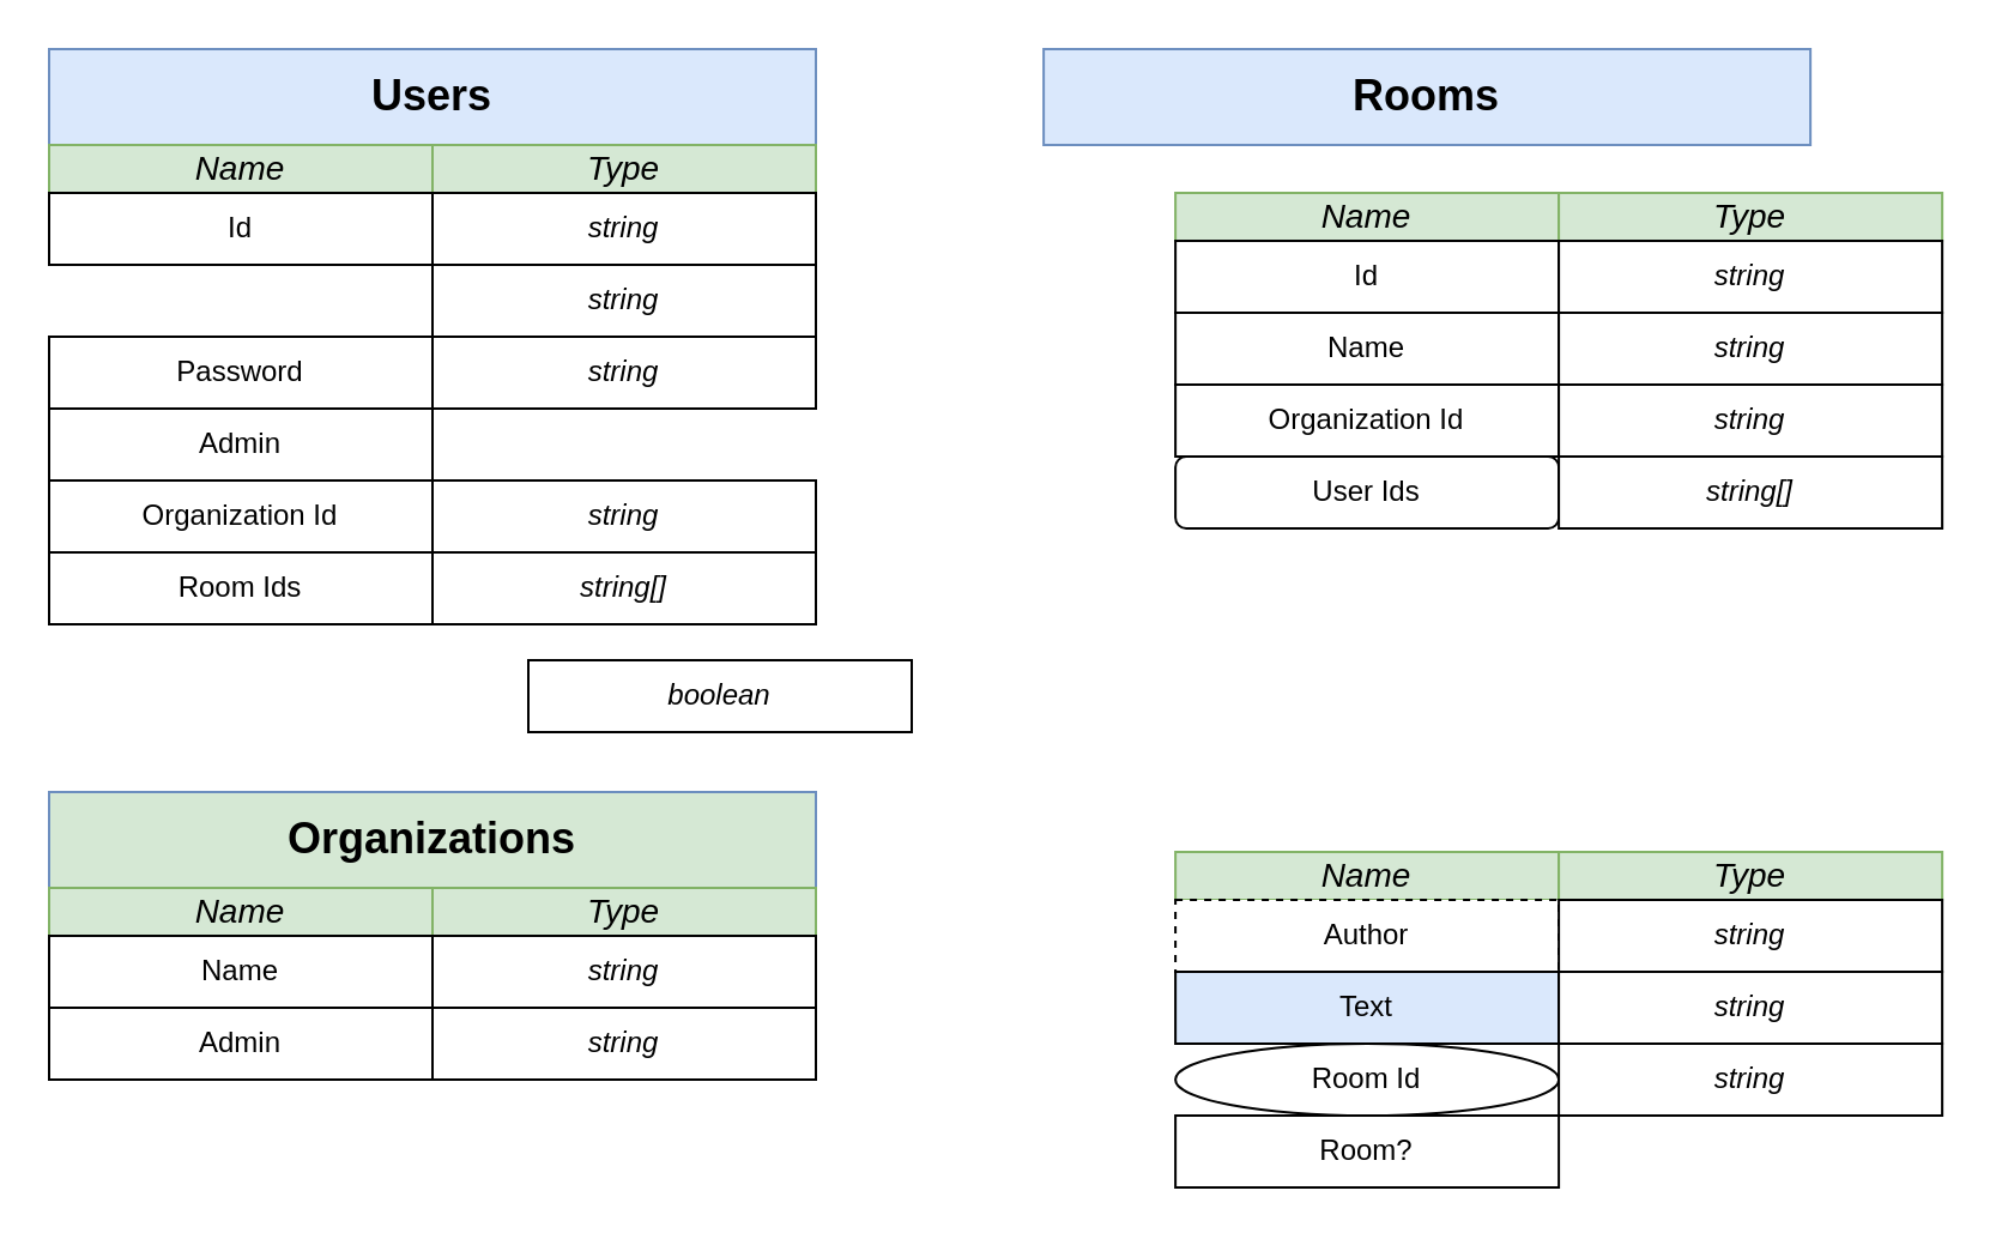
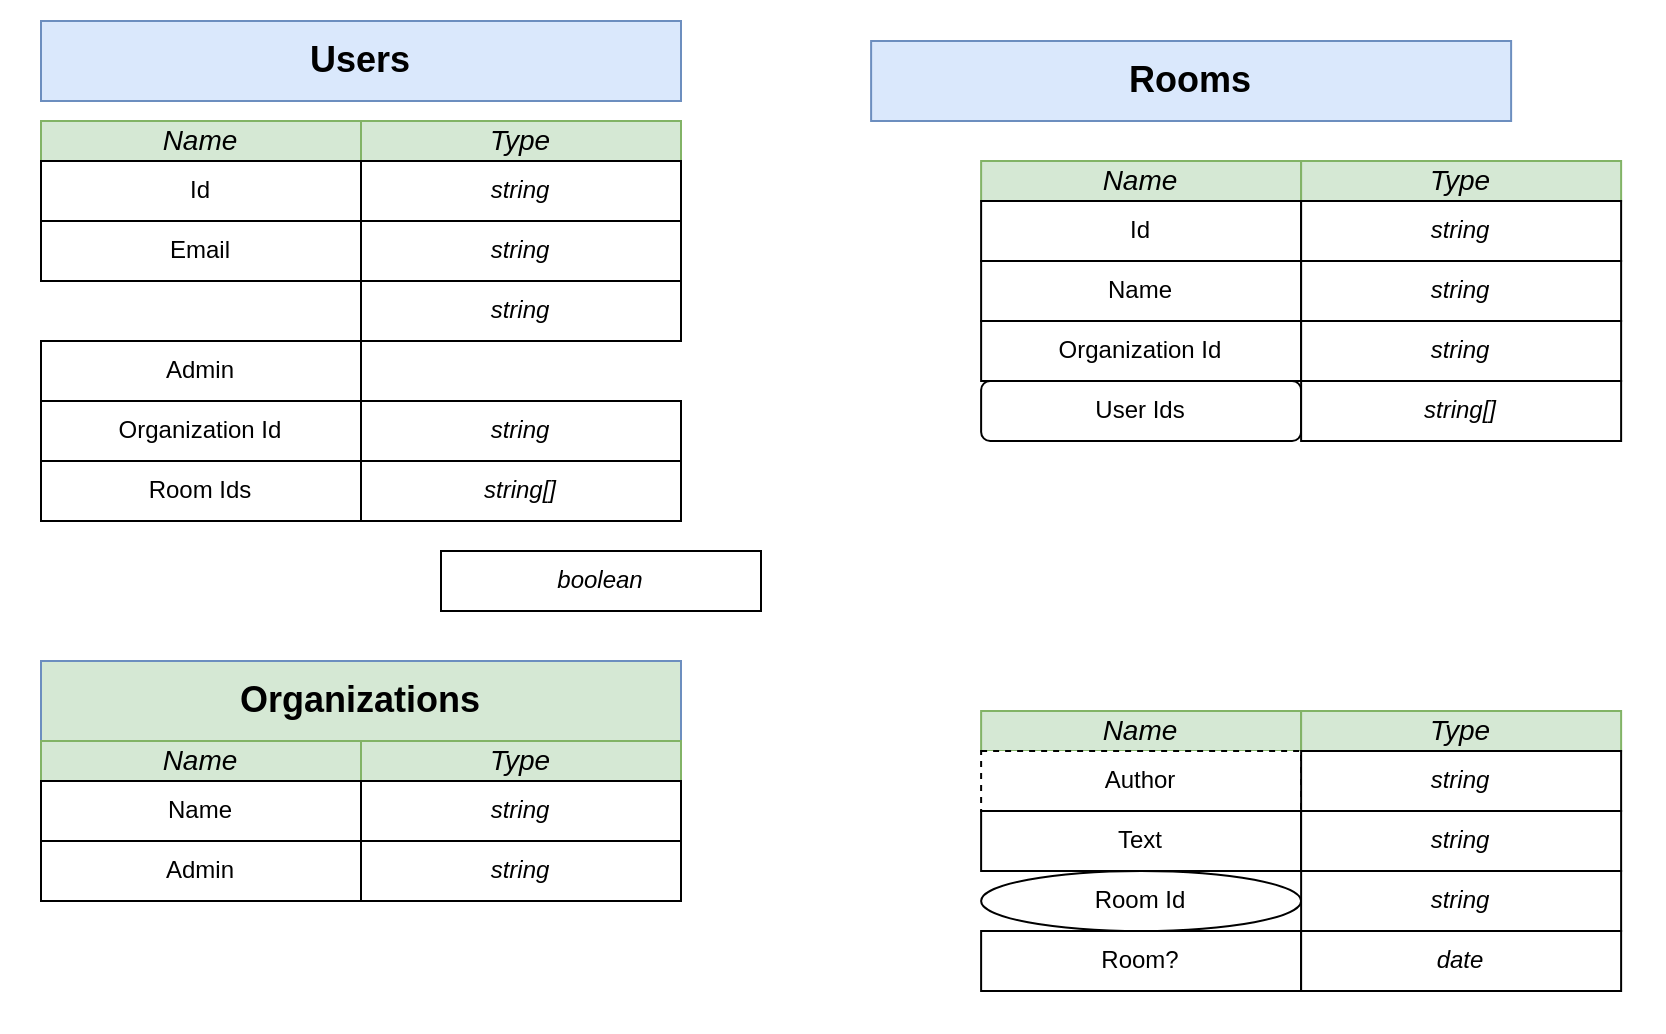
  <mxCell id="0" />
  <mxCell id="1" parent="0" />
- <mxCell id="2" value="&lt;font style=&quot;font-size: 18px;&quot;&gt;&lt;b&gt;Users&lt;/b&gt;&lt;/font&gt;" style="rounded=0;whiteSpace=wrap;html=1;fillColor=#dae8fc;strokeColor=#6c8ebf;" vertex="1" parent="1"><mxGeometry x="20" y="20" width="320" height="40" as="geometry" /></mxCell>
+ <mxCell id="2" value="&lt;font style=&quot;font-size: 18px;&quot;&gt;&lt;b&gt;Users&lt;/b&gt;&lt;/font&gt;" style="rounded=0;whiteSpace=wrap;html=1;fillColor=#dae8fc;strokeColor=#6c8ebf;" vertex="1" parent="1"><mxGeometry x="20" y="10" width="320" height="40" as="geometry" /></mxCell>
  <mxCell id="3" value="&lt;font style=&quot;font-size: 14px;&quot;&gt;&lt;i&gt;Name&lt;/i&gt;&lt;/font&gt;" style="rounded=0;whiteSpace=wrap;html=1;fillColor=#d5e8d4;strokeColor=#82b366;" vertex="1" parent="1"><mxGeometry x="20" y="60" width="160" height="20" as="geometry" /></mxCell>
  <mxCell id="4" value="&lt;font style=&quot;font-size: 14px;&quot;&gt;&lt;i&gt;Type&lt;/i&gt;&lt;/font&gt;" style="rounded=0;whiteSpace=wrap;html=1;fillColor=#d5e8d4;strokeColor=#82b366;" vertex="1" parent="1"><mxGeometry x="180" y="60" width="160" height="20" as="geometry" /></mxCell>
  <mxCell id="5" value="Id" style="rounded=0;whiteSpace=wrap;html=1;" vertex="1" parent="1"><mxGeometry x="20" y="80" width="160" height="30" as="geometry" /></mxCell>
+ <mxCell id="6" value="Email" style="rounded=0;whiteSpace=wrap;html=1;" vertex="1" parent="1"><mxGeometry x="20" y="110" width="160" height="30" as="geometry" /></mxCell>
  <mxCell id="7" value="&lt;i style=&quot;border-color: var(--border-color); color: rgb(0, 0, 0); font-family: Helvetica; font-size: 12px; font-variant-ligatures: normal; font-variant-caps: normal; font-weight: 400; letter-spacing: normal; orphans: 2; text-align: center; text-indent: 0px; text-transform: none; widows: 2; word-spacing: 0px; -webkit-text-stroke-width: 0px; text-decoration-thickness: initial; text-decoration-style: initial; text-decoration-color: initial;&quot;&gt;string&lt;/i&gt;" style="rounded=0;whiteSpace=wrap;html=1;" vertex="1" parent="1"><mxGeometry x="180" y="110" width="160" height="30" as="geometry" /></mxCell>
  <mxCell id="8" value="&lt;i style=&quot;border-color: var(--border-color); color: rgb(0, 0, 0); font-family: Helvetica; font-size: 12px; font-variant-ligatures: normal; font-variant-caps: normal; font-weight: 400; letter-spacing: normal; orphans: 2; text-align: center; text-indent: 0px; text-transform: none; widows: 2; word-spacing: 0px; -webkit-text-stroke-width: 0px; text-decoration-thickness: initial; text-decoration-style: initial; text-decoration-color: initial;&quot;&gt;string&lt;/i&gt;" style="rounded=0;whiteSpace=wrap;html=1;" vertex="1" parent="1"><mxGeometry x="180" y="80" width="160" height="30" as="geometry" /></mxCell>
  <mxCell id="9" value="&lt;font style=&quot;font-size: 18px;&quot;&gt;&lt;b&gt;Rooms&lt;/b&gt;&lt;/font&gt;" style="rounded=0;whiteSpace=wrap;html=1;fillColor=#dae8fc;strokeColor=#6c8ebf;" vertex="1" parent="1"><mxGeometry x="435.06" y="20" width="320" height="40" as="geometry" /></mxCell>
  <mxCell id="10" value="&lt;font style=&quot;font-size: 14px;&quot;&gt;&lt;i&gt;Name&lt;/i&gt;&lt;/font&gt;" style="rounded=0;whiteSpace=wrap;html=1;fillColor=#d5e8d4;strokeColor=#82b366;" vertex="1" parent="1"><mxGeometry x="490.06" y="80" width="160" height="20" as="geometry" /></mxCell>
  <mxCell id="11" value="&lt;font style=&quot;font-size: 14px;&quot;&gt;&lt;i&gt;Type&lt;/i&gt;&lt;/font&gt;" style="rounded=0;whiteSpace=wrap;html=1;fillColor=#d5e8d4;strokeColor=#82b366;" vertex="1" parent="1"><mxGeometry x="650.06" y="80" width="160" height="20" as="geometry" /></mxCell>
  <mxCell id="12" value="Id" style="rounded=0;whiteSpace=wrap;html=1;" vertex="1" parent="1"><mxGeometry x="490.06" y="100" width="160" height="30" as="geometry" /></mxCell>
  <mxCell id="13" value="Name" style="rounded=0;whiteSpace=wrap;html=1;" vertex="1" parent="1"><mxGeometry x="490.06" y="130" width="160" height="30" as="geometry" /></mxCell>
  <mxCell id="14" value="&lt;i style=&quot;border-color: var(--border-color); color: rgb(0, 0, 0); font-family: Helvetica; font-size: 12px; font-variant-ligatures: normal; font-variant-caps: normal; font-weight: 400; letter-spacing: normal; orphans: 2; text-align: center; text-indent: 0px; text-transform: none; widows: 2; word-spacing: 0px; -webkit-text-stroke-width: 0px; text-decoration-thickness: initial; text-decoration-style: initial; text-decoration-color: initial;&quot;&gt;string&lt;/i&gt;" style="rounded=0;whiteSpace=wrap;html=1;" vertex="1" parent="1"><mxGeometry x="650.06" y="130" width="160" height="30" as="geometry" /></mxCell>
  <mxCell id="15" value="&lt;i style=&quot;border-color: var(--border-color); color: rgb(0, 0, 0); font-family: Helvetica; font-size: 12px; font-variant-ligatures: normal; font-variant-caps: normal; font-weight: 400; letter-spacing: normal; orphans: 2; text-align: center; text-indent: 0px; text-transform: none; widows: 2; word-spacing: 0px; -webkit-text-stroke-width: 0px; text-decoration-thickness: initial; text-decoration-style: initial; text-decoration-color: initial;&quot;&gt;string&lt;/i&gt;" style="rounded=0;whiteSpace=wrap;html=1;" vertex="1" parent="1"><mxGeometry x="650.06" y="100" width="160" height="30" as="geometry" /></mxCell>
  <mxCell id="16" value="&lt;font style=&quot;font-size: 18px;&quot;&gt;&lt;b&gt;Organizations&lt;/b&gt;&lt;/font&gt;" style="rounded=0;whiteSpace=wrap;html=1;fillColor=#d5e8d4;strokeColor=#6c8ebf;" vertex="1" parent="1"><mxGeometry x="20" y="330" width="320" height="40" as="geometry" /></mxCell>
  <mxCell id="17" value="&lt;font style=&quot;font-size: 14px;&quot;&gt;&lt;i&gt;Name&lt;/i&gt;&lt;/font&gt;" style="rounded=0;whiteSpace=wrap;html=1;fillColor=#d5e8d4;strokeColor=#82b366;" vertex="1" parent="1"><mxGeometry x="20" y="370" width="160" height="20" as="geometry" /></mxCell>
  <mxCell id="18" value="&lt;font style=&quot;font-size: 14px;&quot;&gt;&lt;i&gt;Type&lt;/i&gt;&lt;/font&gt;" style="rounded=0;whiteSpace=wrap;html=1;fillColor=#d5e8d4;strokeColor=#82b366;" vertex="1" parent="1"><mxGeometry x="180" y="370" width="160" height="20" as="geometry" /></mxCell>
  <mxCell id="19" value="Name" style="rounded=0;whiteSpace=wrap;html=1;" vertex="1" parent="1"><mxGeometry x="20" y="390" width="160" height="30" as="geometry" /></mxCell>
  <mxCell id="20" value="Admin" style="rounded=0;whiteSpace=wrap;html=1;" vertex="1" parent="1"><mxGeometry x="20" y="420" width="160" height="30" as="geometry" /></mxCell>
  <mxCell id="21" value="&lt;i style=&quot;border-color: var(--border-color); color: rgb(0, 0, 0); font-family: Helvetica; font-size: 12px; font-variant-ligatures: normal; font-variant-caps: normal; font-weight: 400; letter-spacing: normal; orphans: 2; text-align: center; text-indent: 0px; text-transform: none; widows: 2; word-spacing: 0px; -webkit-text-stroke-width: 0px; text-decoration-thickness: initial; text-decoration-style: initial; text-decoration-color: initial;&quot;&gt;string&lt;/i&gt;" style="rounded=0;whiteSpace=wrap;html=1;" vertex="1" parent="1"><mxGeometry x="180" y="420" width="160" height="30" as="geometry" /></mxCell>
  <mxCell id="22" value="&lt;i style=&quot;border-color: var(--border-color); color: rgb(0, 0, 0); font-family: Helvetica; font-size: 12px; font-variant-ligatures: normal; font-variant-caps: normal; font-weight: 400; letter-spacing: normal; orphans: 2; text-align: center; text-indent: 0px; text-transform: none; widows: 2; word-spacing: 0px; -webkit-text-stroke-width: 0px; text-decoration-thickness: initial; text-decoration-style: initial; text-decoration-color: initial;&quot;&gt;string&lt;/i&gt;" style="rounded=0;whiteSpace=wrap;html=1;" vertex="1" parent="1"><mxGeometry x="180" y="390" width="160" height="30" as="geometry" /></mxCell>
  <mxCell id="23" value="&lt;font style=&quot;font-size: 14px;&quot;&gt;&lt;i&gt;Name&lt;/i&gt;&lt;/font&gt;" style="rounded=0;whiteSpace=wrap;html=1;fillColor=#d5e8d4;strokeColor=#82b366;" vertex="1" parent="1"><mxGeometry x="490.06" y="355" width="160" height="20" as="geometry" /></mxCell>
  <mxCell id="24" value="&lt;font style=&quot;font-size: 14px;&quot;&gt;&lt;i&gt;Type&lt;/i&gt;&lt;/font&gt;" style="rounded=0;whiteSpace=wrap;html=1;fillColor=#d5e8d4;strokeColor=#82b366;" vertex="1" parent="1"><mxGeometry x="650.06" y="355" width="160" height="20" as="geometry" /></mxCell>
  <mxCell id="25" value="Author" style="rounded=0;whiteSpace=wrap;html=1;dashed=1;" vertex="1" parent="1"><mxGeometry x="490.06" y="375" width="160" height="30" as="geometry" /></mxCell>
- <mxCell id="26" value="Text" style="rounded=0;whiteSpace=wrap;html=1;fillColor=#dae8fc;" vertex="1" parent="1"><mxGeometry x="490.06" y="405" width="160" height="30" as="geometry" /></mxCell>
+ <mxCell id="26" value="Text" style="rounded=0;whiteSpace=wrap;html=1;" vertex="1" parent="1"><mxGeometry x="490.06" y="405" width="160" height="30" as="geometry" /></mxCell>
  <mxCell id="27" value="&lt;i style=&quot;border-color: var(--border-color); color: rgb(0, 0, 0); font-family: Helvetica; font-size: 12px; font-variant-ligatures: normal; font-variant-caps: normal; font-weight: 400; letter-spacing: normal; orphans: 2; text-align: center; text-indent: 0px; text-transform: none; widows: 2; word-spacing: 0px; -webkit-text-stroke-width: 0px; text-decoration-thickness: initial; text-decoration-style: initial; text-decoration-color: initial;&quot;&gt;string&lt;/i&gt;" style="rounded=0;whiteSpace=wrap;html=1;" vertex="1" parent="1"><mxGeometry x="650.06" y="405" width="160" height="30" as="geometry" /></mxCell>
  <mxCell id="28" value="&lt;i style=&quot;border-color: var(--border-color); color: rgb(0, 0, 0); font-family: Helvetica; font-size: 12px; font-variant-ligatures: normal; font-variant-caps: normal; font-weight: 400; letter-spacing: normal; orphans: 2; text-align: center; text-indent: 0px; text-transform: none; widows: 2; word-spacing: 0px; -webkit-text-stroke-width: 0px; text-decoration-thickness: initial; text-decoration-style: initial; text-decoration-color: initial;&quot;&gt;string&lt;/i&gt;" style="rounded=0;whiteSpace=wrap;html=1;" vertex="1" parent="1"><mxGeometry x="650.06" y="375" width="160" height="30" as="geometry" /></mxCell>
  <mxCell id="29" value="Organization Id" style="rounded=0;whiteSpace=wrap;html=1;" vertex="1" parent="1"><mxGeometry x="20" y="200" width="160" height="30" as="geometry" /></mxCell>
  <mxCell id="30" value="&lt;i style=&quot;border-color: var(--border-color); color: rgb(0, 0, 0); font-family: Helvetica; font-size: 12px; font-variant-ligatures: normal; font-variant-caps: normal; font-weight: 400; letter-spacing: normal; orphans: 2; text-align: center; text-indent: 0px; text-transform: none; widows: 2; word-spacing: 0px; -webkit-text-stroke-width: 0px; text-decoration-thickness: initial; text-decoration-style: initial; text-decoration-color: initial;&quot;&gt;string&lt;/i&gt;" style="rounded=0;whiteSpace=wrap;html=1;" vertex="1" parent="1"><mxGeometry x="180" y="200" width="160" height="30" as="geometry" /></mxCell>
  <mxCell id="31" value="Organization Id" style="rounded=0;whiteSpace=wrap;html=1;" vertex="1" parent="1"><mxGeometry x="490.06" y="160" width="160" height="30" as="geometry" /></mxCell>
  <mxCell id="32" value="&lt;i style=&quot;border-color: var(--border-color); color: rgb(0, 0, 0); font-family: Helvetica; font-size: 12px; font-variant-ligatures: normal; font-variant-caps: normal; font-weight: 400; letter-spacing: normal; orphans: 2; text-align: center; text-indent: 0px; text-transform: none; widows: 2; word-spacing: 0px; -webkit-text-stroke-width: 0px; text-decoration-thickness: initial; text-decoration-style: initial; text-decoration-color: initial;&quot;&gt;string&lt;/i&gt;" style="rounded=0;whiteSpace=wrap;html=1;" vertex="1" parent="1"><mxGeometry x="650.06" y="160" width="160" height="30" as="geometry" /></mxCell>
  <mxCell id="33" value="Room Id" style="ellipse;whiteSpace=wrap;html=1;" vertex="1" parent="1"><mxGeometry x="490.06" y="435" width="160" height="30" as="geometry" /></mxCell>
  <mxCell id="34" value="&lt;i style=&quot;border-color: var(--border-color); color: rgb(0, 0, 0); font-family: Helvetica; font-size: 12px; font-variant-ligatures: normal; font-variant-caps: normal; font-weight: 400; letter-spacing: normal; orphans: 2; text-align: center; text-indent: 0px; text-transform: none; widows: 2; word-spacing: 0px; -webkit-text-stroke-width: 0px; text-decoration-thickness: initial; text-decoration-style: initial; text-decoration-color: initial;&quot;&gt;string&lt;/i&gt;" style="rounded=0;whiteSpace=wrap;html=1;" vertex="1" parent="1"><mxGeometry x="650.06" y="435" width="160" height="30" as="geometry" /></mxCell>
  <mxCell id="35" value="Room?" style="rounded=0;whiteSpace=wrap;html=1;" vertex="1" parent="1"><mxGeometry x="490.06" y="465" width="160" height="30" as="geometry" /></mxCell>
+ <mxCell id="36" value="&lt;i style=&quot;border-color: var(--border-color); color: rgb(0, 0, 0); font-family: Helvetica; font-size: 12px; font-variant-ligatures: normal; font-variant-caps: normal; font-weight: 400; letter-spacing: normal; orphans: 2; text-align: center; text-indent: 0px; text-transform: none; widows: 2; word-spacing: 0px; -webkit-text-stroke-width: 0px; text-decoration-thickness: initial; text-decoration-style: initial; text-decoration-color: initial;&quot;&gt;date&lt;/i&gt;" style="rounded=0;whiteSpace=wrap;html=1;" vertex="1" parent="1"><mxGeometry x="650.06" y="465" width="160" height="30" as="geometry" /></mxCell>
  <mxCell id="37" value="Admin" style="rounded=0;whiteSpace=wrap;html=1;" vertex="1" parent="1"><mxGeometry x="20" y="170" width="160" height="30" as="geometry" /></mxCell>
  <mxCell id="38" value="&lt;i style=&quot;border-color: var(--border-color); color: rgb(0, 0, 0); font-family: Helvetica; font-size: 12px; font-variant-ligatures: normal; font-variant-caps: normal; font-weight: 400; letter-spacing: normal; orphans: 2; text-align: center; text-indent: 0px; text-transform: none; widows: 2; word-spacing: 0px; -webkit-text-stroke-width: 0px; text-decoration-thickness: initial; text-decoration-style: initial; text-decoration-color: initial;&quot;&gt;boolean&lt;/i&gt;" style="rounded=0;whiteSpace=wrap;html=1;" vertex="1" parent="1"><mxGeometry x="220" y="275" width="160" height="30" as="geometry" /></mxCell>
- <mxCell id="39" value="Password" style="rounded=0;whiteSpace=wrap;html=1;" vertex="1" parent="1"><mxGeometry x="20" y="140" width="160" height="30" as="geometry" /></mxCell>
  <mxCell id="40" value="&lt;i style=&quot;border-color: var(--border-color); color: rgb(0, 0, 0); font-family: Helvetica; font-size: 12px; font-variant-ligatures: normal; font-variant-caps: normal; font-weight: 400; letter-spacing: normal; orphans: 2; text-align: center; text-indent: 0px; text-transform: none; widows: 2; word-spacing: 0px; -webkit-text-stroke-width: 0px; text-decoration-thickness: initial; text-decoration-style: initial; text-decoration-color: initial;&quot;&gt;string&lt;/i&gt;" style="rounded=0;whiteSpace=wrap;html=1;" vertex="1" parent="1"><mxGeometry x="180" y="140" width="160" height="30" as="geometry" /></mxCell>
  <mxCell id="41" value="Room Ids" style="rounded=0;whiteSpace=wrap;html=1;" vertex="1" parent="1"><mxGeometry x="20" y="230" width="160" height="30" as="geometry" /></mxCell>
  <mxCell id="42" value="&lt;i style=&quot;border-color: var(--border-color); color: rgb(0, 0, 0); font-family: Helvetica; font-size: 12px; font-variant-ligatures: normal; font-variant-caps: normal; font-weight: 400; letter-spacing: normal; orphans: 2; text-align: center; text-indent: 0px; text-transform: none; widows: 2; word-spacing: 0px; -webkit-text-stroke-width: 0px; text-decoration-thickness: initial; text-decoration-style: initial; text-decoration-color: initial;&quot;&gt;string[]&lt;/i&gt;" style="rounded=0;whiteSpace=wrap;html=1;" vertex="1" parent="1"><mxGeometry x="180" y="230" width="160" height="30" as="geometry" /></mxCell>
  <mxCell id="43" value="User Ids" style="whiteSpace=wrap;html=1;rounded=1;" vertex="1" parent="1"><mxGeometry x="490.06" y="190" width="160" height="30" as="geometry" /></mxCell>
  <mxCell id="44" value="&lt;i style=&quot;border-color: var(--border-color); color: rgb(0, 0, 0); font-family: Helvetica; font-size: 12px; font-variant-ligatures: normal; font-variant-caps: normal; font-weight: 400; letter-spacing: normal; orphans: 2; text-align: center; text-indent: 0px; text-transform: none; widows: 2; word-spacing: 0px; -webkit-text-stroke-width: 0px; text-decoration-thickness: initial; text-decoration-style: initial; text-decoration-color: initial;&quot;&gt;string[]&lt;/i&gt;" style="rounded=0;whiteSpace=wrap;html=1;" vertex="1" parent="1"><mxGeometry x="650.06" y="190" width="160" height="30" as="geometry" /></mxCell>
